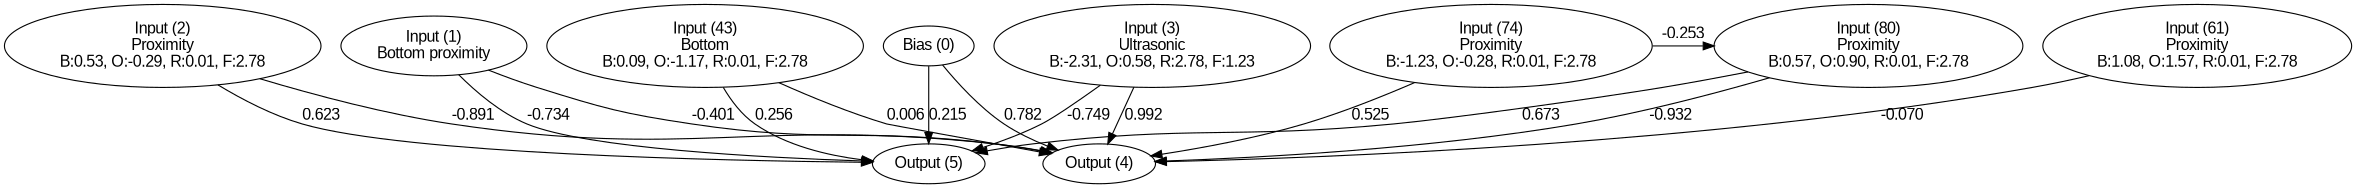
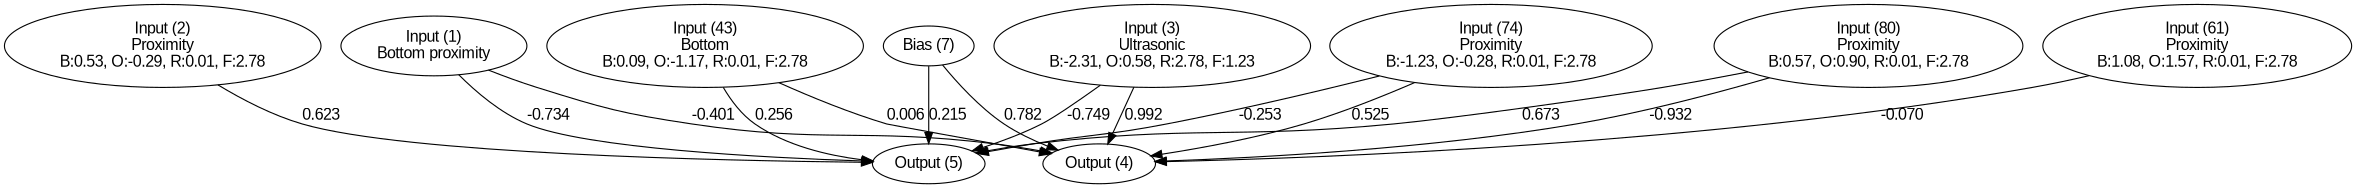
  digraph {
    fontname="Liberation Sans"
    node [fontname="Liberation Sans"]
    edge [fontname="Liberation Sans"]
-   n1 [label="Bias (0)"]
+   n1 [label="Bias (7)"]
    n2 [label="Input (1)\nBottom proximity"]
    n3 [label="Input (2)\nProximity\nB:0.53, O:-0.29, R:0.01, F:2.78"]
    n4 [label="Input (3)\nUltrasonic\nB:-2.31, O:0.58, R:2.78, F:1.23"]
    n5 [label="Input (43)\nBottom\nB:0.09, O:-1.17, R:0.01, F:2.78"]
    n6 [label="Input (61)\nProximity\nB:1.08, O:1.57, R:0.01, F:2.78"]
    n7 [label="Input (74)\nProximity\nB:-1.23, O:-0.28, R:0.01, F:2.78"]
    n8 [label="Input (80)\nProximity\nB:0.57, O:0.90, R:0.01, F:2.78"]
    n9 [label="Output (4)"]
    n10 [label="Output (5)"]
    subgraph sub_1 {
      rank=same
      n1
      n2
      n3
      n4
      n5
      n6
      n7
      n8
    }
    subgraph sub_2 {
      rank=same
      n9
      n10
    }
    n1 -> n9 [label=0.782]
    n1 -> n10 [label=0.215]
    n2 -> n9 [label=-0.401]
    n2 -> n10 [label=-0.734]
-   n3 -> n9 [label=-0.891]
    n3 -> n10 [label=0.623]
    n4 -> n9 [label=0.992]
    n4 -> n10 [label=-0.749]
    n5 -> n9 [label=0.006]
    n5 -> n10 [label=0.256]
    n6 -> n9 [label=-0.070]
    n7 -> n9 [label=0.525]
-   n7 -> n8 [label=-0.253]
+   n7 -> n10 [label=-0.253]
    n8 -> n9 [label=-0.932]
    n8 -> n10 [label=0.673]
  }
